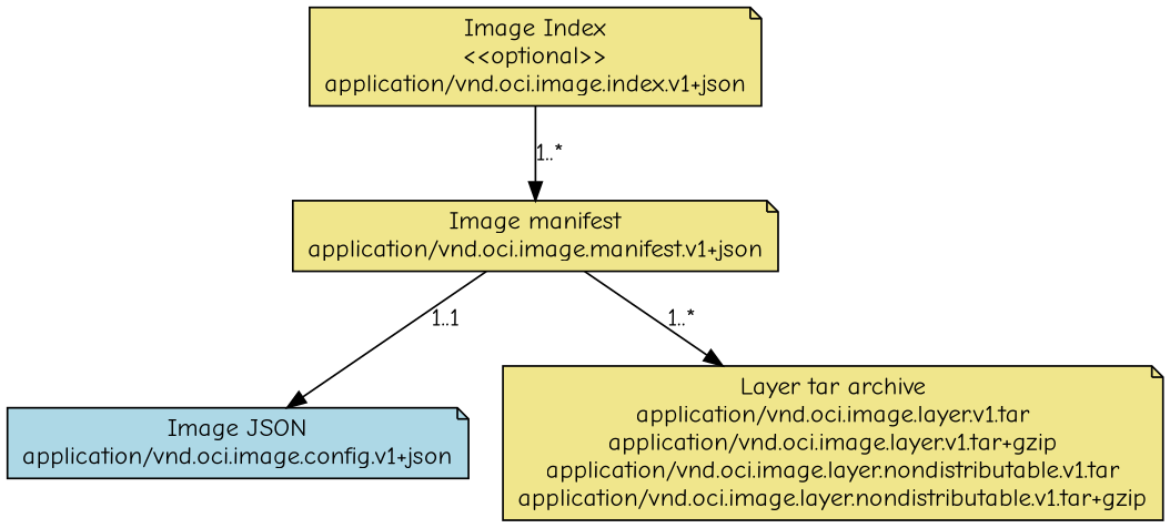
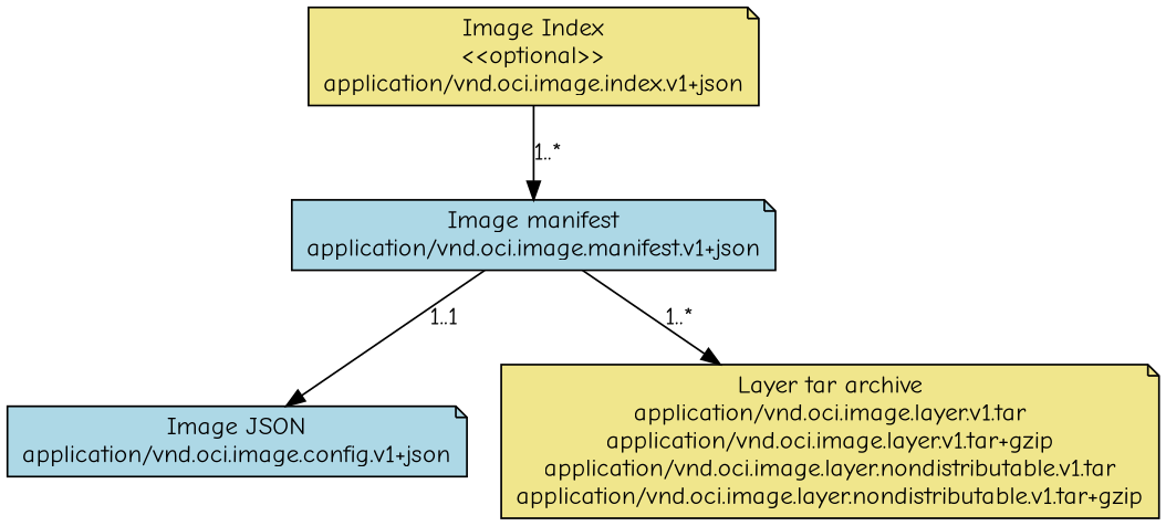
  digraph {
    fontname="Comic Neue"
    node [shape=note style=filled fillcolor=khaki fontname="Comic Neue"]
    edge [fontname="Comic Neue"]
    n1 [label="Image Index\n<<optional>>\napplication/vnd.oci.image.index.v1+json"]
-   n2 [label="Image manifest\napplication/vnd.oci.image.manifest.v1+json"]
+   n2 [label="Image manifest\napplication/vnd.oci.image.manifest.v1+json" fillcolor=lightblue]
    n3 [label="Image JSON\napplication/vnd.oci.image.config.v1+json" fillcolor=lightblue]
    n4 [label="Layer tar archive\napplication/vnd.oci.image.layer.v1.tar\napplication/vnd.oci.image.layer.v1.tar+gzip\napplication/vnd.oci.image.layer.nondistributable.v1.tar\napplication/vnd.oci.image.layer.nondistributable.v1.tar+gzip"]
    n1 -> n2 [label="1..*"]
    n2 -> n3 [label="1..1"]
    n2 -> n4 [label="1..*"]
  }
